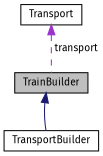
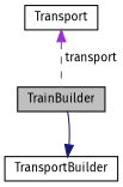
  digraph {
    fontname="Fira Sans"
    node [color=black fillcolor=white fontname="Fira Sans" fontsize=10 shape=record style=filled]
    edge [dir=back fontname="Fira Sans" fontsize=10 labelfontname=Helvetica labelfontsize=10]
    n1 [fillcolor=grey75 fontcolor=black height=0.2 label=TrainBuilder width=0.4]
    n2 [height=0.2 label=TransportBuilder width=0.4]
    n3 [height=0.2 label=Transport width=0.4]
-   n1 -> n2 [color=midnightblue style=solid]
+   n2 -> n1 [color=midnightblue style=solid]
    n3 -> n1 [color=darkorchid3 label=" transport" style=dashed]
  }
